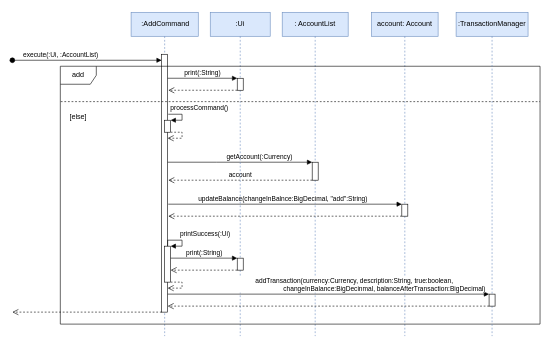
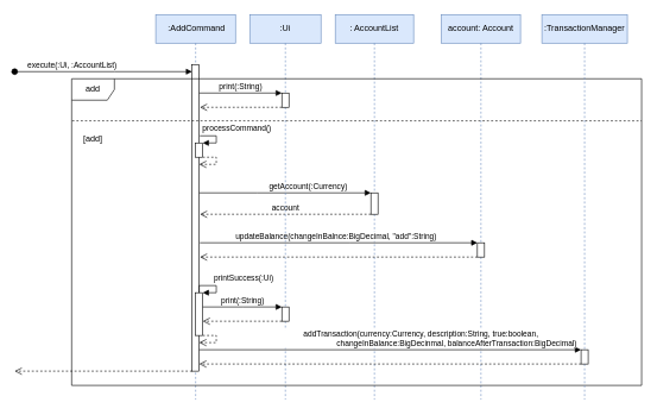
  <mxCell id="0" />
  <mxCell id="1" parent="0" />
  <mxCell id="2" value="&amp;nbsp;:AddCommand" style="shape=umlLifeline;perimeter=lifelinePerimeter;whiteSpace=wrap;html=1;container=1;dropTarget=0;collapsible=0;recursiveResize=0;outlineConnect=0;portConstraint=eastwest;newEdgeStyle={&quot;edgeStyle&quot;:&quot;elbowEdgeStyle&quot;,&quot;elbow&quot;:&quot;vertical&quot;,&quot;curved&quot;:0,&quot;rounded&quot;:0};fillColor=#dae8fc;strokeColor=#6c8ebf;" parent="1" vertex="1"><mxGeometry x="218" y="20" width="112" height="540" as="geometry" /></mxCell>
  <mxCell id="3" value="" style="html=1;points=[];perimeter=orthogonalPerimeter;outlineConnect=0;targetShapes=umlLifeline;portConstraint=eastwest;newEdgeStyle={&quot;edgeStyle&quot;:&quot;elbowEdgeStyle&quot;,&quot;elbow&quot;:&quot;vertical&quot;,&quot;curved&quot;:0,&quot;rounded&quot;:0};" parent="2" vertex="1"><mxGeometry x="51" y="70" width="10" height="430" as="geometry" /></mxCell>
  <mxCell id="4" value="" style="html=1;points=[];perimeter=orthogonalPerimeter;outlineConnect=0;targetShapes=umlLifeline;portConstraint=eastwest;newEdgeStyle={&quot;edgeStyle&quot;:&quot;elbowEdgeStyle&quot;,&quot;elbow&quot;:&quot;vertical&quot;,&quot;curved&quot;:0,&quot;rounded&quot;:0};" parent="2" vertex="1"><mxGeometry x="56" y="180" width="10" height="20" as="geometry" /></mxCell>
  <mxCell id="5" value="processCommand()" style="html=1;align=left;spacingLeft=2;endArrow=block;rounded=0;edgeStyle=orthogonalEdgeStyle;curved=0;rounded=0;" parent="2" target="4" edge="1"><mxGeometry x="-1" y="10" relative="1" as="geometry"><mxPoint x="62" y="170" as="sourcePoint" /><Array as="points"><mxPoint x="85" y="170" /><mxPoint x="85" y="180" /></Array><mxPoint as="offset" /></mxGeometry></mxCell>
  <mxCell id="6" value="" style="html=1;verticalAlign=bottom;endArrow=open;dashed=1;endSize=8;edgeStyle=orthogonalEdgeStyle;elbow=vertical;rounded=0;" parent="2" source="4" edge="1"><mxGeometry relative="1" as="geometry"><mxPoint x="115" y="250" as="sourcePoint" /><mxPoint x="61" y="210" as="targetPoint" /><Array as="points"><mxPoint x="85" y="200" /><mxPoint x="85" y="210" /></Array></mxGeometry></mxCell>
  <mxCell id="7" value="" style="html=1;points=[];perimeter=orthogonalPerimeter;outlineConnect=0;targetShapes=umlLifeline;portConstraint=eastwest;newEdgeStyle={&quot;edgeStyle&quot;:&quot;elbowEdgeStyle&quot;,&quot;elbow&quot;:&quot;vertical&quot;,&quot;curved&quot;:0,&quot;rounded&quot;:0};" parent="2" vertex="1"><mxGeometry x="56" y="390" width="10" height="60" as="geometry" /></mxCell>
  <mxCell id="8" value="printSuccess(:Ui)" style="html=1;align=left;spacingLeft=2;endArrow=block;rounded=0;edgeStyle=orthogonalEdgeStyle;curved=0;rounded=0;" parent="2" target="7" edge="1"><mxGeometry x="-0.143" y="10" relative="1" as="geometry"><mxPoint x="61" y="390" as="sourcePoint" /><Array as="points"><mxPoint x="61" y="380" /><mxPoint x="85" y="380" /><mxPoint x="85" y="390" /></Array><mxPoint as="offset" /></mxGeometry></mxCell>
  <mxCell id="9" value="" style="html=1;verticalAlign=bottom;endArrow=open;dashed=1;endSize=8;edgeStyle=orthogonalEdgeStyle;elbow=vertical;rounded=0;" parent="2" source="7" edge="1"><mxGeometry relative="1" as="geometry"><mxPoint x="115" y="430" as="sourcePoint" /><mxPoint x="61" y="460" as="targetPoint" /><Array as="points"><mxPoint x="85" y="450" /><mxPoint x="85" y="460" /></Array></mxGeometry></mxCell>
  <mxCell id="10" value="" style="html=1;verticalAlign=bottom;endArrow=open;dashed=1;endSize=8;edgeStyle=elbowEdgeStyle;elbow=vertical;curved=0;rounded=0;" parent="1" source="3" edge="1"><mxGeometry relative="1" as="geometry"><mxPoint x="20" y="520" as="targetPoint" /><mxPoint x="263" y="510" as="sourcePoint" /><Array as="points"><mxPoint x="190" y="520" /><mxPoint x="220" y="510" /><mxPoint x="210" y="480" /><mxPoint x="200" y="490" /><mxPoint x="80" y="400" /></Array></mxGeometry></mxCell>
  <mxCell id="11" value=": AccountList" style="shape=umlLifeline;perimeter=lifelinePerimeter;whiteSpace=wrap;html=1;container=1;dropTarget=0;collapsible=0;recursiveResize=0;outlineConnect=0;portConstraint=eastwest;newEdgeStyle={&quot;edgeStyle&quot;:&quot;elbowEdgeStyle&quot;,&quot;elbow&quot;:&quot;vertical&quot;,&quot;curved&quot;:0,&quot;rounded&quot;:0};fillColor=#dae8fc;strokeColor=#6c8ebf;" parent="1" vertex="1"><mxGeometry x="470" y="20" width="110" height="540" as="geometry" /></mxCell>
  <mxCell id="12" value="" style="html=1;points=[];perimeter=orthogonalPerimeter;outlineConnect=0;targetShapes=umlLifeline;portConstraint=eastwest;newEdgeStyle={&quot;edgeStyle&quot;:&quot;elbowEdgeStyle&quot;,&quot;elbow&quot;:&quot;vertical&quot;,&quot;curved&quot;:0,&quot;rounded&quot;:0};" parent="11" vertex="1"><mxGeometry x="50" y="250" width="10" height="30" as="geometry" /></mxCell>
  <mxCell id="13" value="getAccount(:Currency)" style="html=1;verticalAlign=bottom;endArrow=block;edgeStyle=elbowEdgeStyle;elbow=vertical;curved=0;rounded=0;" parent="1" source="3" target="12" edge="1"><mxGeometry x="0.271" relative="1" as="geometry"><mxPoint x="280" y="270" as="sourcePoint" /><Array as="points"><mxPoint x="360" y="270" /></Array><mxPoint as="offset" /></mxGeometry></mxCell>
  <mxCell id="14" value="account" style="html=1;verticalAlign=bottom;endArrow=open;dashed=1;endSize=8;edgeStyle=elbowEdgeStyle;elbow=vertical;curved=0;rounded=0;" parent="1" source="12" edge="1"><mxGeometry relative="1" as="geometry"><mxPoint x="280" y="300" as="targetPoint" /><Array as="points"><mxPoint x="350" y="300" /><mxPoint x="350" y="300" /><mxPoint x="380" y="310" /></Array></mxGeometry></mxCell>
  <mxCell id="15" value="account: Account" style="shape=umlLifeline;perimeter=lifelinePerimeter;whiteSpace=wrap;html=1;container=1;dropTarget=0;collapsible=0;recursiveResize=0;outlineConnect=0;portConstraint=eastwest;newEdgeStyle={&quot;edgeStyle&quot;:&quot;elbowEdgeStyle&quot;,&quot;elbow&quot;:&quot;vertical&quot;,&quot;curved&quot;:0,&quot;rounded&quot;:0};fillColor=#dae8fc;strokeColor=#6c8ebf;" parent="1" vertex="1"><mxGeometry x="619" y="20" width="111" height="540" as="geometry" /></mxCell>
  <mxCell id="16" value="" style="html=1;points=[];perimeter=orthogonalPerimeter;outlineConnect=0;targetShapes=umlLifeline;portConstraint=eastwest;newEdgeStyle={&quot;edgeStyle&quot;:&quot;elbowEdgeStyle&quot;,&quot;elbow&quot;:&quot;vertical&quot;,&quot;curved&quot;:0,&quot;rounded&quot;:0};" parent="15" vertex="1"><mxGeometry x="50.5" y="320" width="10" height="20" as="geometry" /></mxCell>
  <mxCell id="17" value="updateBalance(changeInBalnce:BigDecimal, &quot;add&quot;:String)" style="html=1;verticalAlign=bottom;endArrow=block;edgeStyle=elbowEdgeStyle;elbow=vertical;curved=0;rounded=0;" parent="1" target="16" edge="1"><mxGeometry x="-0.019" relative="1" as="geometry"><mxPoint x="280" y="340" as="sourcePoint" /><mxPoint x="430" y="330" as="targetPoint" /><Array as="points"><mxPoint x="490" y="340" /><mxPoint x="510" y="360" /><mxPoint x="430" y="330" /><mxPoint x="510" y="378" /><mxPoint x="510" y="358" /><mxPoint x="460" y="348" /><mxPoint x="410" y="378" /></Array><mxPoint as="offset" /></mxGeometry></mxCell>
  <mxCell id="18" value="" style="html=1;verticalAlign=bottom;endArrow=open;dashed=1;endSize=8;edgeStyle=elbowEdgeStyle;elbow=vertical;curved=0;rounded=0;" parent="1" source="16" edge="1"><mxGeometry x="0.005" relative="1" as="geometry"><mxPoint x="280" y="360" as="targetPoint" /><Array as="points"><mxPoint x="520" y="360" /><mxPoint x="360" y="380" /><mxPoint x="380" y="360" /></Array><mxPoint as="offset" /></mxGeometry></mxCell>
  <mxCell id="19" value=":Ui" style="shape=umlLifeline;perimeter=lifelinePerimeter;whiteSpace=wrap;html=1;container=1;dropTarget=0;collapsible=0;recursiveResize=0;outlineConnect=0;portConstraint=eastwest;newEdgeStyle={&quot;edgeStyle&quot;:&quot;elbowEdgeStyle&quot;,&quot;elbow&quot;:&quot;vertical&quot;,&quot;curved&quot;:0,&quot;rounded&quot;:0};fillColor=#dae8fc;strokeColor=#6c8ebf;" parent="1" vertex="1"><mxGeometry x="350" y="20" width="100" height="540" as="geometry" /></mxCell>
  <mxCell id="20" value="" style="html=1;points=[];perimeter=orthogonalPerimeter;outlineConnect=0;targetShapes=umlLifeline;portConstraint=eastwest;newEdgeStyle={&quot;edgeStyle&quot;:&quot;elbowEdgeStyle&quot;,&quot;elbow&quot;:&quot;vertical&quot;,&quot;curved&quot;:0,&quot;rounded&quot;:0};" parent="19" vertex="1"><mxGeometry x="45" y="410" width="10" height="20" as="geometry" /></mxCell>
  <mxCell id="21" value="print(:String)" style="html=1;verticalAlign=bottom;endArrow=block;edgeStyle=elbowEdgeStyle;elbow=vertical;curved=0;rounded=0;" parent="1" source="7" target="20" edge="1"><mxGeometry relative="1" as="geometry"><mxPoint x="560" y="440" as="sourcePoint" /><Array as="points"><mxPoint x="340" y="430" /><mxPoint x="450" y="450" /><mxPoint x="590" y="430" /></Array></mxGeometry></mxCell>
  <mxCell id="22" value="" style="html=1;verticalAlign=bottom;endArrow=open;dashed=1;endSize=8;edgeStyle=elbowEdgeStyle;elbow=vertical;curved=0;rounded=0;" parent="1" source="20" target="7" edge="1"><mxGeometry relative="1" as="geometry"><mxPoint x="635" y="505" as="targetPoint" /><Array as="points"><mxPoint x="360" y="450" /><mxPoint x="620" y="470" /><mxPoint x="560" y="510" /></Array></mxGeometry></mxCell>
  <mxCell id="23" value="execute(:Ui, :AccountList)&amp;nbsp;" style="html=1;verticalAlign=bottom;startArrow=oval;startFill=1;endArrow=block;startSize=8;edgeStyle=elbowEdgeStyle;elbow=vertical;curved=0;rounded=0;" parent="1" target="3" edge="1"><mxGeometry x="-0.342" width="60" relative="1" as="geometry"><mxPoint x="20" y="100" as="sourcePoint" /><mxPoint x="260" y="100" as="targetPoint" /><Array as="points"><mxPoint x="160" y="100" /></Array><mxPoint as="offset" /></mxGeometry></mxCell>
  <mxCell id="24" value="add" style="shape=umlFrame;whiteSpace=wrap;html=1;pointerEvents=0;" parent="1" vertex="1"><mxGeometry x="100" y="110" width="800" height="430" as="geometry" /></mxCell>
  <mxCell id="25" value="" style="endArrow=none;dashed=1;html=1;strokeWidth=1;rounded=0;exitX=0.001;exitY=0.155;exitDx=0;exitDy=0;exitPerimeter=0;" parent="1" edge="1"><mxGeometry width="50" height="50" relative="1" as="geometry"><mxPoint x="100.72" y="168.955" as="sourcePoint" /><mxPoint x="900" y="169" as="targetPoint" /></mxGeometry></mxCell>
  <mxCell id="26" value="" style="html=1;points=[];perimeter=orthogonalPerimeter;outlineConnect=0;targetShapes=umlLifeline;portConstraint=eastwest;newEdgeStyle={&quot;edgeStyle&quot;:&quot;elbowEdgeStyle&quot;,&quot;elbow&quot;:&quot;vertical&quot;,&quot;curved&quot;:0,&quot;rounded&quot;:0};" parent="1" vertex="1"><mxGeometry x="395" y="130" width="10" height="20" as="geometry" /></mxCell>
  <mxCell id="27" value="print(:String)" style="html=1;verticalAlign=bottom;endArrow=block;edgeStyle=elbowEdgeStyle;elbow=vertical;curved=0;rounded=0;" parent="1" source="3" target="26" edge="1"><mxGeometry relative="1" as="geometry"><mxPoint x="274" y="130" as="sourcePoint" /><Array as="points"><mxPoint x="336" y="130" /><mxPoint x="446" y="150" /><mxPoint x="586" y="130" /></Array></mxGeometry></mxCell>
  <mxCell id="28" value="" style="html=1;verticalAlign=bottom;endArrow=open;dashed=1;endSize=8;edgeStyle=elbowEdgeStyle;elbow=vertical;curved=0;rounded=0;" parent="1" source="26" edge="1"><mxGeometry relative="1" as="geometry"><mxPoint x="280" y="150" as="targetPoint" /><Array as="points"><mxPoint x="356" y="150" /><mxPoint x="616" y="170" /><mxPoint x="556" y="210" /></Array></mxGeometry></mxCell>
- <mxCell id="29" value="[else]" style="text;html=1;strokeColor=none;fillColor=none;align=center;verticalAlign=middle;whiteSpace=wrap;rounded=0;" parent="1" vertex="1"><mxGeometry x="100" y="180" width="60" height="30" as="geometry" /></mxCell>
+ <mxCell id="29" value="[add]" style="text;html=1;strokeColor=none;fillColor=none;align=center;verticalAlign=middle;whiteSpace=wrap;rounded=0;" parent="1" vertex="1"><mxGeometry x="100" y="180" width="60" height="30" as="geometry" /></mxCell>
  <mxCell id="30" value=":TransactionManager" style="shape=umlLifeline;perimeter=lifelinePerimeter;whiteSpace=wrap;html=1;container=1;dropTarget=0;collapsible=0;recursiveResize=0;outlineConnect=0;portConstraint=eastwest;newEdgeStyle={&quot;edgeStyle&quot;:&quot;elbowEdgeStyle&quot;,&quot;elbow&quot;:&quot;vertical&quot;,&quot;curved&quot;:0,&quot;rounded&quot;:0};fillColor=#dae8fc;strokeColor=#6c8ebf;" parent="1" vertex="1"><mxGeometry x="760" y="20" width="120" height="540" as="geometry" /></mxCell>
  <mxCell id="31" value="" style="html=1;points=[];perimeter=orthogonalPerimeter;outlineConnect=0;targetShapes=umlLifeline;portConstraint=eastwest;newEdgeStyle={&quot;edgeStyle&quot;:&quot;elbowEdgeStyle&quot;,&quot;elbow&quot;:&quot;vertical&quot;,&quot;curved&quot;:0,&quot;rounded&quot;:0};" parent="30" vertex="1"><mxGeometry x="55" y="470" width="10" height="20" as="geometry" /></mxCell>
  <mxCell id="32" value="addTransaction(currency:Currency, description:String, true:boolean,&lt;br style=&quot;border-color: var(--border-color);&quot;&gt;&amp;nbsp; &amp;nbsp; &amp;nbsp; &amp;nbsp; &amp;nbsp; &amp;nbsp; &amp;nbsp; &amp;nbsp; &amp;nbsp; &amp;nbsp; &amp;nbsp; &amp;nbsp; &amp;nbsp; &amp;nbsp; &amp;nbsp; &amp;nbsp; &amp;nbsp;changeInBalance:BigDecinmal, balanceAfterTransaction:BigDecimal)" style="html=1;verticalAlign=bottom;endArrow=block;edgeStyle=elbowEdgeStyle;elbow=vertical;curved=0;rounded=0;" parent="1" source="3" target="31" edge="1"><mxGeometry x="0.16" relative="1" as="geometry"><mxPoint x="750" y="450" as="sourcePoint" /><Array as="points"><mxPoint x="770" y="490" /></Array><mxPoint as="offset" /></mxGeometry></mxCell>
  <mxCell id="33" value="" style="html=1;verticalAlign=bottom;endArrow=open;dashed=1;endSize=8;edgeStyle=elbowEdgeStyle;elbow=vertical;curved=0;rounded=0;" parent="1" source="31" target="3" edge="1"><mxGeometry x="0.001" relative="1" as="geometry"><mxPoint x="750" y="525" as="targetPoint" /><Array as="points"><mxPoint x="790" y="510" /></Array><mxPoint as="offset" /></mxGeometry></mxCell>
